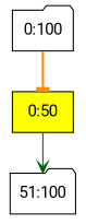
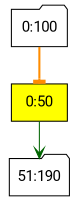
  digraph {
    fontname=Roboto
    node [fontname=Roboto shape=folder]
    edge [fontname=Roboto]
    n1 [label="0:100"]
    n2 [fillcolor=yellow label="0:50" shape=box style=filled]
-   n3 [label="51:100"]
+   n3 [label="51:190"]
    n1 -> n2 [arrowhead=tee color=darkorange style=bold]
    n2 -> n3 [arrowhead=vee color=darkgreen style=solid]
  }
